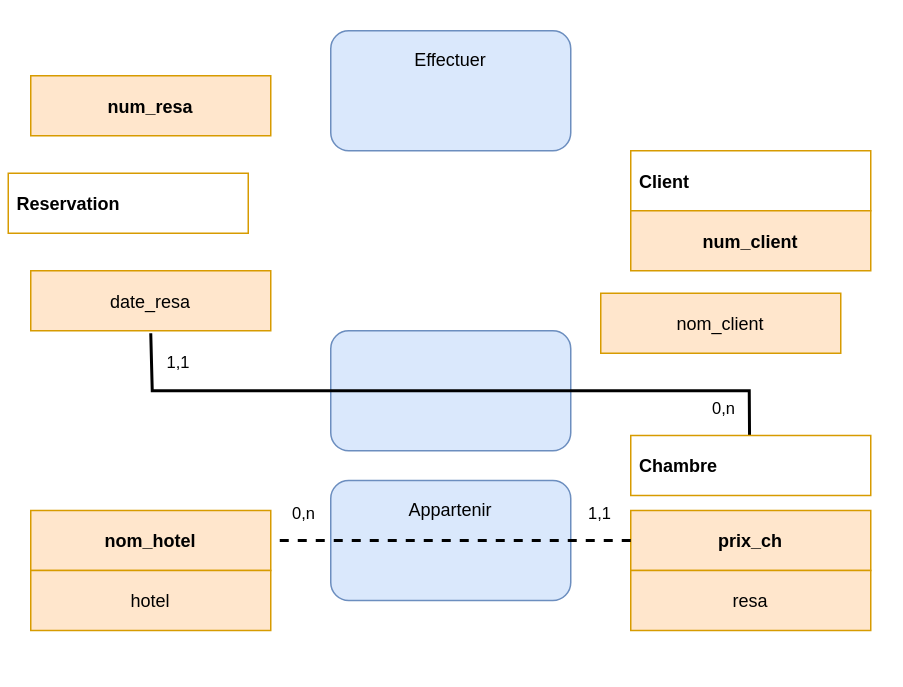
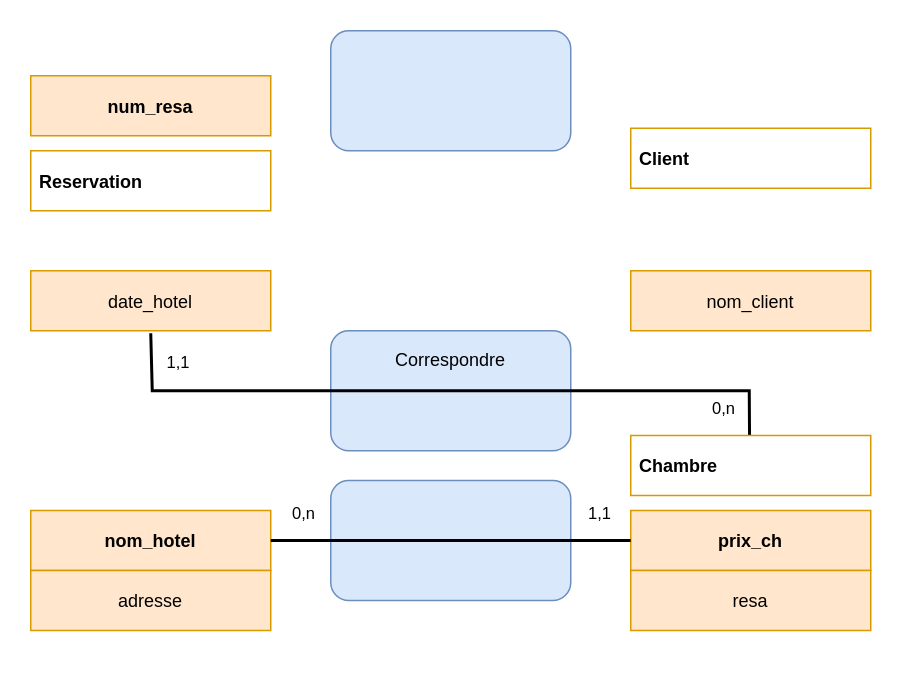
  <mxCell id="0" />
  <mxCell id="1" parent="0" />
  <mxCell id="2" value="" style="group" parent="1" vertex="1" connectable="0"><mxGeometry x="20" y="299.83" width="160" height="120" as="geometry" /></mxCell>
  <mxCell id="3" value="nom_hotel" style="text;align=center;verticalAlign=middle;spacingLeft=4;spacingRight=4;overflow=hidden;rotatable=0;points=[[0,0.5],[1,0.5]];portConstraint=eastwest;fontStyle=1;fillColor=#ffe6cc;strokeColor=#d79b00;" parent="2" vertex="1"><mxGeometry y="40" width="160" height="40" as="geometry" /></mxCell>
- <mxCell id="4" value="hotel" style="text;align=center;verticalAlign=middle;spacingLeft=4;spacingRight=4;overflow=hidden;rotatable=0;points=[[0,0.5],[1,0.5]];portConstraint=eastwest;fontStyle=0;fillColor=#ffe6cc;strokeColor=#d79b00;" parent="2" vertex="1"><mxGeometry y="80" width="160" height="40" as="geometry" /></mxCell>
+ <mxCell id="4" value="adresse" style="text;align=center;verticalAlign=middle;spacingLeft=4;spacingRight=4;overflow=hidden;rotatable=0;points=[[0,0.5],[1,0.5]];portConstraint=eastwest;fontStyle=0;fillColor=#ffe6cc;strokeColor=#d79b00;" parent="2" vertex="1"><mxGeometry y="80" width="160" height="40" as="geometry" /></mxCell>
  <mxCell id="5" value="" style="group;fillColor=#ffffff;" parent="1" vertex="1" connectable="0"><mxGeometry x="220" y="20" width="160" height="80" as="geometry" /></mxCell>
  <mxCell id="6" value="" style="rounded=1;whiteSpace=wrap;html=1;fillColor=#dae8fc;strokeColor=#6c8ebf;" parent="5" vertex="1"><mxGeometry width="160" height="80" as="geometry" /></mxCell>
- <mxCell id="7" value="Effectuer" style="text;html=1;strokeColor=none;fillColor=none;align=center;verticalAlign=middle;whiteSpace=wrap;rounded=0;" parent="5" vertex="1"><mxGeometry width="160" height="40" as="geometry" /></mxCell>
  <mxCell id="8" value="&lt;br&gt;" style="text;html=1;strokeColor=none;fillColor=none;align=center;verticalAlign=middle;whiteSpace=wrap;rounded=0;" parent="5" vertex="1"><mxGeometry y="40" width="160" height="40" as="geometry" /></mxCell>
  <mxCell id="9" value="" style="group;fillColor=#ffffff;" parent="1" vertex="1" connectable="0"><mxGeometry x="220" y="220" width="160" height="80" as="geometry" /></mxCell>
  <mxCell id="10" value="" style="rounded=1;whiteSpace=wrap;html=1;fillColor=#dae8fc;strokeColor=#6c8ebf;" parent="9" vertex="1"><mxGeometry width="160" height="80" as="geometry" /></mxCell>
+ <mxCell id="11" value="Correspondre" style="text;html=1;strokeColor=none;fillColor=none;align=center;verticalAlign=middle;whiteSpace=wrap;rounded=0;" parent="9" vertex="1"><mxGeometry width="160" height="40" as="geometry" /></mxCell>
  <mxCell id="12" value="&lt;br&gt;" style="endArrow=none;html=1;strokeWidth=2;rounded=0;endFill=0;exitX=0.5;exitY=1.042;exitDx=0;exitDy=0;exitPerimeter=0;entryX=0.495;entryY=0.042;entryDx=0;entryDy=0;entryPerimeter=0;" parent="1" source="17" target="21" edge="1"><mxGeometry x="0.131" y="90" relative="1" as="geometry"><mxPoint x="100.96" y="300" as="sourcePoint" /><mxPoint x="579" y="378" as="targetPoint" /><Array as="points"><mxPoint x="101" y="260" /><mxPoint x="499" y="260" /></Array><mxPoint as="offset" /></mxGeometry></mxCell>
  <mxCell id="13" value="&lt;div&gt;1,1&lt;/div&gt;" style="edgeLabel;resizable=0;html=1;align=left;verticalAlign=bottom;labelBackgroundColor=none;" parent="12" connectable="0" vertex="1"><mxGeometry x="-1" relative="1" as="geometry"><mxPoint x="8.92" y="27" as="offset" /></mxGeometry></mxCell>
  <mxCell id="14" value="0,n" style="edgeLabel;resizable=0;html=1;align=right;verticalAlign=bottom;labelBackgroundColor=none;" parent="12" connectable="0" vertex="1"><mxGeometry x="1" relative="1" as="geometry"><mxPoint x="-9.2" y="-11.83" as="offset" /></mxGeometry></mxCell>
- <mxCell id="15" value="Reservation" style="text;align=left;verticalAlign=middle;spacingLeft=4;spacingRight=4;overflow=hidden;rotatable=0;points=[[0,0.5],[1,0.5]];portConstraint=eastwest;fontStyle=1;strokeColor=#d79b00;fillColor=#ffffff;" vertex="1" parent="1"><mxGeometry x="5" y="115" width="160" height="40" as="geometry" /></mxCell>
+ <mxCell id="15" value="Reservation" style="text;align=left;verticalAlign=middle;spacingLeft=4;spacingRight=4;overflow=hidden;rotatable=0;points=[[0,0.5],[1,0.5]];portConstraint=eastwest;fontStyle=1;strokeColor=#d79b00;fillColor=#ffffff;" vertex="1" parent="1"><mxGeometry x="20" y="100" width="160" height="40" as="geometry" /></mxCell>
  <mxCell id="16" value="num_resa" style="text;align=center;verticalAlign=middle;spacingLeft=4;spacingRight=4;overflow=hidden;rotatable=0;points=[[0,0.5],[1,0.5]];portConstraint=eastwest;fontStyle=1;fillColor=#ffe6cc;strokeColor=#d79b00;" vertex="1" parent="1"><mxGeometry x="20" y="50" width="160" height="40" as="geometry" /></mxCell>
- <mxCell id="17" value="date_resa" style="text;align=center;verticalAlign=middle;spacingLeft=4;spacingRight=4;overflow=hidden;rotatable=0;points=[[0,0.5],[1,0.5]];portConstraint=eastwest;fontStyle=0;fillColor=#ffe6cc;strokeColor=#d79b00;" vertex="1" parent="1"><mxGeometry x="20" y="180" width="160" height="40" as="geometry" /></mxCell>
- <mxCell id="18" value="Client" style="text;align=left;verticalAlign=middle;spacingLeft=4;spacingRight=4;overflow=hidden;rotatable=0;points=[[0,0.5],[1,0.5]];portConstraint=eastwest;fontStyle=1;strokeColor=#d79b00;fillColor=#ffffff;" vertex="1" parent="1"><mxGeometry x="420" y="100" width="160" height="40" as="geometry" /></mxCell>
- <mxCell id="19" value="num_client" style="text;align=center;verticalAlign=middle;spacingLeft=4;spacingRight=4;overflow=hidden;rotatable=0;points=[[0,0.5],[1,0.5]];portConstraint=eastwest;fontStyle=1;fillColor=#ffe6cc;strokeColor=#d79b00;" vertex="1" parent="1"><mxGeometry x="420" y="140" width="160" height="40" as="geometry" /></mxCell>
- <mxCell id="20" value="nom_client" style="text;align=center;verticalAlign=middle;spacingLeft=4;spacingRight=4;overflow=hidden;rotatable=0;points=[[0,0.5],[1,0.5]];portConstraint=eastwest;fontStyle=0;fillColor=#ffe6cc;strokeColor=#d79b00;" vertex="1" parent="1"><mxGeometry x="400" y="195" width="160" height="40" as="geometry" /></mxCell>
+ <mxCell id="17" value="date_hotel" style="text;align=center;verticalAlign=middle;spacingLeft=4;spacingRight=4;overflow=hidden;rotatable=0;points=[[0,0.5],[1,0.5]];portConstraint=eastwest;fontStyle=0;fillColor=#ffe6cc;strokeColor=#d79b00;" vertex="1" parent="1"><mxGeometry x="20" y="180" width="160" height="40" as="geometry" /></mxCell>
+ <mxCell id="18" value="Client" style="text;align=left;verticalAlign=middle;spacingLeft=4;spacingRight=4;overflow=hidden;rotatable=0;points=[[0,0.5],[1,0.5]];portConstraint=eastwest;fontStyle=1;strokeColor=#d79b00;fillColor=#ffffff;" vertex="1" parent="1"><mxGeometry x="420" y="85" width="160" height="40" as="geometry" /></mxCell>
+ <mxCell id="20" value="nom_client" style="text;align=center;verticalAlign=middle;spacingLeft=4;spacingRight=4;overflow=hidden;rotatable=0;points=[[0,0.5],[1,0.5]];portConstraint=eastwest;fontStyle=0;fillColor=#ffe6cc;strokeColor=#d79b00;" vertex="1" parent="1"><mxGeometry x="420" y="180" width="160" height="40" as="geometry" /></mxCell>
  <mxCell id="21" value="Chambre" style="text;align=left;verticalAlign=middle;spacingLeft=4;spacingRight=4;overflow=hidden;rotatable=0;points=[[0,0.5],[1,0.5]];portConstraint=eastwest;fontStyle=1;strokeColor=#d79b00;fillColor=#ffffff;" vertex="1" parent="1"><mxGeometry x="420" y="289.83" width="160" height="40" as="geometry" /></mxCell>
  <mxCell id="22" value="prix_ch" style="text;align=center;verticalAlign=middle;spacingLeft=4;spacingRight=4;overflow=hidden;rotatable=0;points=[[0,0.5],[1,0.5]];portConstraint=eastwest;fontStyle=1;fillColor=#ffe6cc;strokeColor=#d79b00;" vertex="1" parent="1"><mxGeometry x="420" y="339.83" width="160" height="40" as="geometry" /></mxCell>
  <mxCell id="23" value="resa" style="text;align=center;verticalAlign=middle;spacingLeft=4;spacingRight=4;overflow=hidden;rotatable=0;points=[[0,0.5],[1,0.5]];portConstraint=eastwest;fontStyle=0;fillColor=#ffe6cc;strokeColor=#d79b00;" vertex="1" parent="1"><mxGeometry x="420" y="379.83" width="160" height="40" as="geometry" /></mxCell>
  <mxCell id="24" value="" style="group" vertex="1" connectable="0" parent="1"><mxGeometry x="220" y="319.83" width="160" height="80" as="geometry" /></mxCell>
  <mxCell id="25" value="" style="rounded=1;whiteSpace=wrap;html=1;fillColor=#dae8fc;strokeColor=#6c8ebf;" vertex="1" parent="24"><mxGeometry width="160" height="80" as="geometry" /></mxCell>
- <mxCell id="26" value="Appartenir" style="text;html=1;strokeColor=none;fillColor=none;align=center;verticalAlign=middle;whiteSpace=wrap;rounded=0;" vertex="1" parent="24"><mxGeometry width="160" height="40" as="geometry" /></mxCell>
- <mxCell id="27" value="&lt;br&gt;" style="endArrow=none;html=1;strokeWidth=2;rounded=0;endFill=0;entryX=1;entryY=0.5;entryDx=0;entryDy=0;exitX=0;exitY=0.5;exitDx=0;exitDy=0;dashed=1;" edge="1" parent="1" source="22" target="3"><mxGeometry x="0.131" y="90" relative="1" as="geometry"><mxPoint x="450" y="359.83" as="sourcePoint" /><mxPoint x="589.2" y="387.35" as="targetPoint" /><mxPoint as="offset" /></mxGeometry></mxCell>
+ <mxCell id="27" value="&lt;br&gt;" style="endArrow=none;html=1;strokeWidth=2;rounded=0;endFill=0;entryX=1;entryY=0.5;entryDx=0;entryDy=0;exitX=0;exitY=0.5;exitDx=0;exitDy=0;" edge="1" parent="1" source="22" target="3"><mxGeometry x="0.131" y="90" relative="1" as="geometry"><mxPoint x="450" y="359.83" as="sourcePoint" /><mxPoint x="589.2" y="387.35" as="targetPoint" /><mxPoint as="offset" /></mxGeometry></mxCell>
  <mxCell id="28" value="&lt;div&gt;1,1&lt;/div&gt;" style="edgeLabel;resizable=0;html=1;align=left;verticalAlign=bottom;labelBackgroundColor=none;" connectable="0" vertex="1" parent="27"><mxGeometry x="-1" relative="1" as="geometry"><mxPoint x="-30" y="-10" as="offset" /></mxGeometry></mxCell>
  <mxCell id="29" value="0,n" style="edgeLabel;resizable=0;html=1;align=right;verticalAlign=bottom;labelBackgroundColor=none;" connectable="0" vertex="1" parent="27"><mxGeometry x="1" relative="1" as="geometry"><mxPoint x="30" y="-10" as="offset" /></mxGeometry></mxCell>
